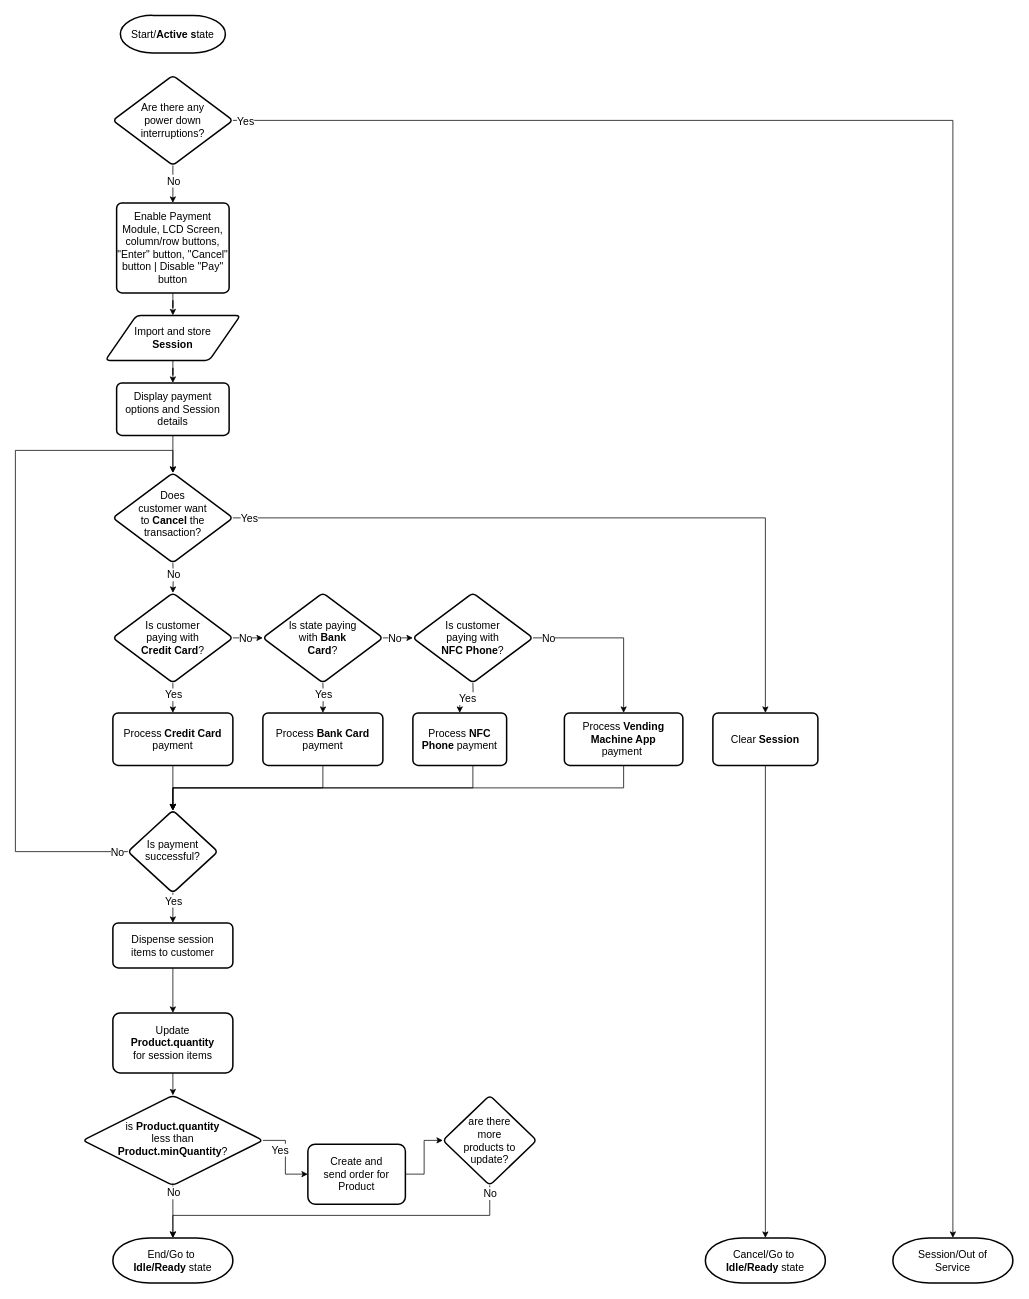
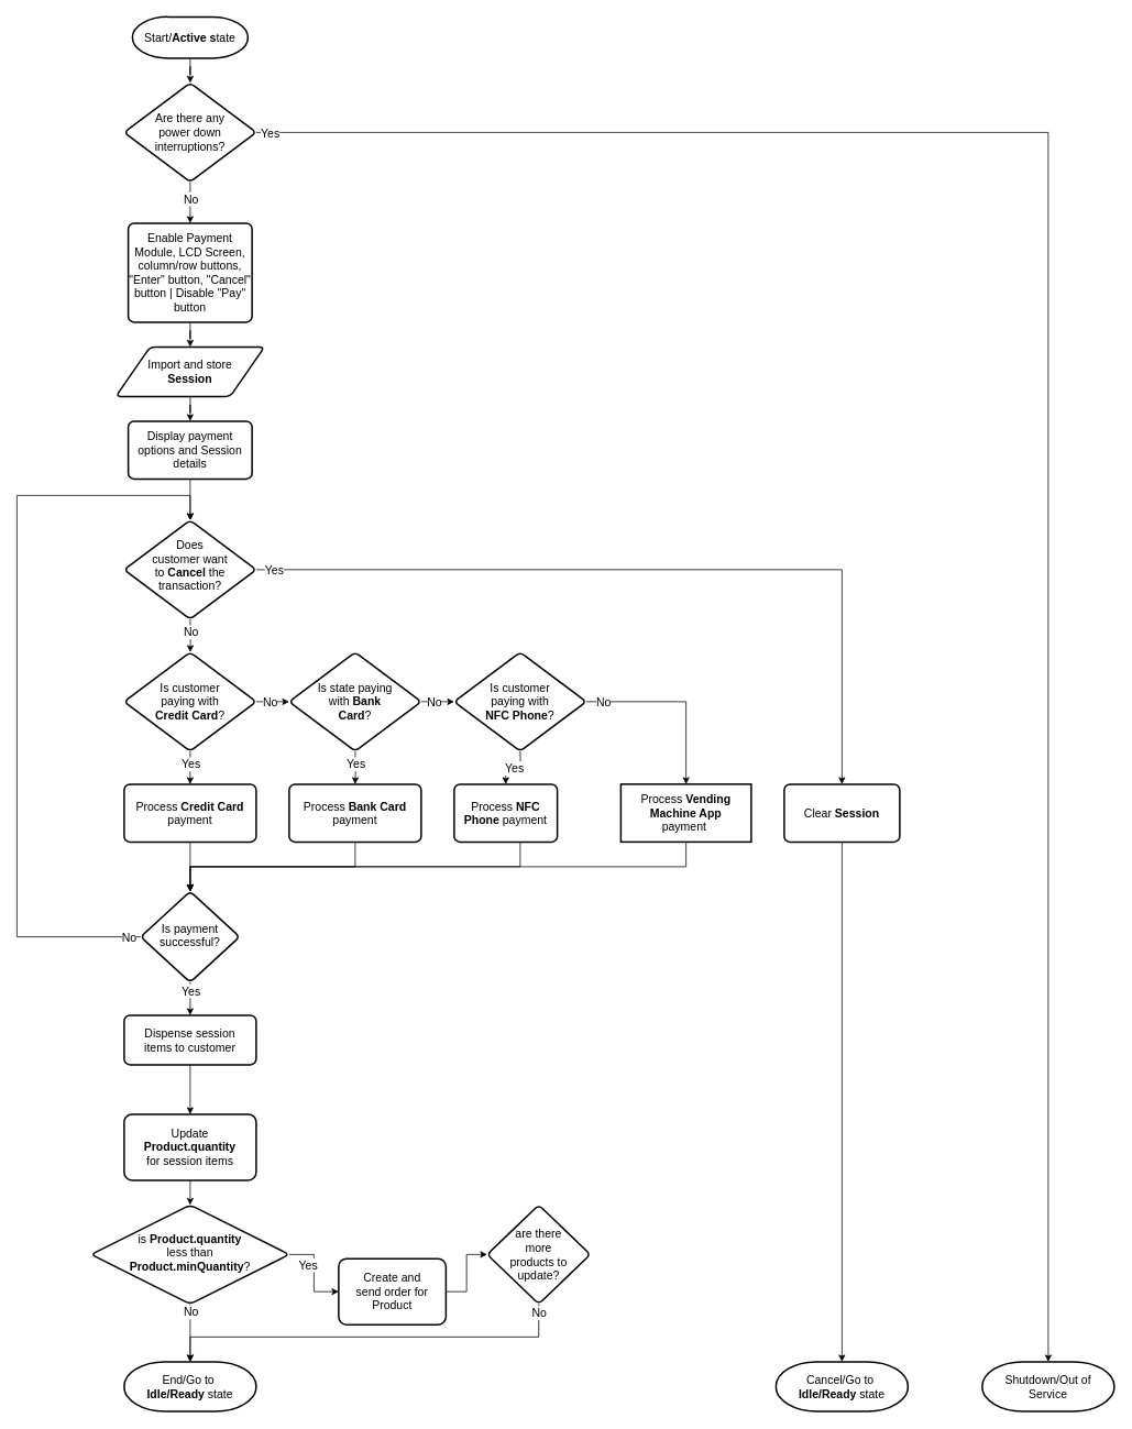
  <mxCell id="0" />
  <mxCell id="1" parent="0" />
+ <mxCell id="2" value="" style="edgeStyle=orthogonalEdgeStyle;rounded=0;orthogonalLoop=1;jettySize=auto;html=1;" edge="1" parent="1" source="3" target="60"><mxGeometry relative="1" as="geometry" /></mxCell>
  <mxCell id="3" value="Start/&lt;b style=&quot;font-size: 14px;&quot;&gt;Active s&lt;/b&gt;tate" style="strokeWidth=2;html=1;shape=mxgraph.flowchart.terminator;whiteSpace=wrap;rounded=0;fontSize=14;align=center;" parent="1" vertex="1"><mxGeometry x="160" y="20" width="140" height="50" as="geometry" /></mxCell>
  <mxCell id="4" value="" style="edgeStyle=orthogonalEdgeStyle;rounded=0;orthogonalLoop=1;jettySize=auto;html=1;fontSize=14;" parent="1" source="5" target="9" edge="1"><mxGeometry relative="1" as="geometry" /></mxCell>
  <mxCell id="5" value="Import and store &lt;b style=&quot;font-size: 14px;&quot;&gt;Session&lt;/b&gt;" style="shape=parallelogram;html=1;strokeWidth=2;perimeter=parallelogramPerimeter;whiteSpace=wrap;rounded=1;arcSize=12;size=0.23;spacing=5;spacingLeft=30;spacingRight=30;align=center;fontSize=14;" parent="1" vertex="1"><mxGeometry x="140" y="420" width="180" height="60" as="geometry" /></mxCell>
  <mxCell id="6" value="" style="edgeStyle=orthogonalEdgeStyle;rounded=0;orthogonalLoop=1;jettySize=auto;html=1;entryX=0.5;entryY=0;entryDx=0;entryDy=0;fontSize=14;" parent="1" target="19" edge="1"><mxGeometry relative="1" as="geometry"><mxPoint x="230" y="750" as="sourcePoint" /><mxPoint x="230" y="790" as="targetPoint" /></mxGeometry></mxCell>
  <mxCell id="7" value="No" style="edgeLabel;html=1;align=center;verticalAlign=middle;resizable=0;points=[];fontSize=14;" parent="6" vertex="1" connectable="0"><mxGeometry x="-0.028" y="1" relative="1" as="geometry"><mxPoint x="-1" y="-4" as="offset" /></mxGeometry></mxCell>
  <mxCell id="8" value="" style="edgeStyle=orthogonalEdgeStyle;rounded=0;orthogonalLoop=1;jettySize=auto;html=1;entryX=0.5;entryY=0;entryDx=0;entryDy=0;fontSize=14;" parent="1" source="9" target="12" edge="1"><mxGeometry relative="1" as="geometry"><mxPoint x="230" y="600" as="targetPoint" /></mxGeometry></mxCell>
  <mxCell id="9" value="Display payment options and Session details" style="rounded=1;whiteSpace=wrap;html=1;absoluteArcSize=1;arcSize=14;strokeWidth=2;fontSize=14;" parent="1" vertex="1"><mxGeometry x="155" y="510" width="150" height="70" as="geometry" /></mxCell>
  <mxCell id="10" style="edgeStyle=orthogonalEdgeStyle;rounded=0;orthogonalLoop=1;jettySize=auto;html=1;entryX=0.5;entryY=0;entryDx=0;entryDy=0;fontSize=14;" parent="1" source="12" target="14" edge="1"><mxGeometry relative="1" as="geometry" /></mxCell>
  <mxCell id="11" value="Yes" style="edgeLabel;html=1;align=center;verticalAlign=middle;resizable=0;points=[];fontSize=14;" parent="10" vertex="1" connectable="0"><mxGeometry x="-0.956" y="-1" relative="1" as="geometry"><mxPoint y="-1" as="offset" /></mxGeometry></mxCell>
  <mxCell id="12" value="Does customer want to &lt;b style=&quot;font-size: 14px;&quot;&gt;C&lt;span style=&quot;font-size: 14px;&quot;&gt;ancel &lt;/span&gt;&lt;/b&gt;the transaction?" style="rhombus;whiteSpace=wrap;html=1;strokeWidth=2;rounded=1;arcSize=12;spacing=5;spacingLeft=30;spacingRight=30;fontSize=14;spacingBottom=10;" parent="1" vertex="1"><mxGeometry x="150" y="630" width="160" height="120" as="geometry" /></mxCell>
  <mxCell id="13" value="" style="edgeStyle=orthogonalEdgeStyle;rounded=0;orthogonalLoop=1;jettySize=auto;html=1;entryX=0.5;entryY=0;entryDx=0;entryDy=0;entryPerimeter=0;fontSize=14;" parent="1" source="14" target="65" edge="1"><mxGeometry relative="1" as="geometry"><mxPoint x="1020" y="1050" as="targetPoint" /><Array as="points"><mxPoint x="1020" y="1640" /><mxPoint x="1020" y="1640" /></Array></mxGeometry></mxCell>
  <mxCell id="14" value="Clear &lt;b style=&quot;font-size: 14px;&quot;&gt;Session&lt;/b&gt;" style="rounded=1;whiteSpace=wrap;html=1;absoluteArcSize=1;arcSize=14;strokeWidth=2;fontSize=14;spacing=5;spacingLeft=2;spacingRight=2;" parent="1" vertex="1"><mxGeometry x="950" y="950" width="140" height="70" as="geometry" /></mxCell>
  <mxCell id="15" value="" style="edgeStyle=orthogonalEdgeStyle;rounded=0;orthogonalLoop=1;jettySize=auto;html=1;fontSize=14;" parent="1" source="19" target="22" edge="1"><mxGeometry relative="1" as="geometry" /></mxCell>
  <mxCell id="16" value="No" style="edgeLabel;html=1;align=center;verticalAlign=middle;resizable=0;points=[];fontSize=14;" parent="15" vertex="1" connectable="0"><mxGeometry x="-0.097" y="1" relative="1" as="geometry"><mxPoint x="-2" y="1" as="offset" /></mxGeometry></mxCell>
  <mxCell id="17" value="" style="edgeStyle=orthogonalEdgeStyle;rounded=0;orthogonalLoop=1;jettySize=auto;html=1;fontSize=14;" parent="1" source="19" target="25" edge="1"><mxGeometry relative="1" as="geometry" /></mxCell>
  <mxCell id="18" value="Yes" style="edgeLabel;html=1;align=center;verticalAlign=middle;resizable=0;points=[];fontSize=14;" parent="17" vertex="1" connectable="0"><mxGeometry x="-0.08" y="2" relative="1" as="geometry"><mxPoint x="-2" y="-3" as="offset" /></mxGeometry></mxCell>
  <mxCell id="19" value="Is customer paying with &lt;b style=&quot;font-size: 14px;&quot;&gt;Credit Card&lt;/b&gt;?" style="rhombus;whiteSpace=wrap;html=1;strokeWidth=2;rounded=1;arcSize=12;spacing=5;spacingLeft=30;spacingRight=30;fontSize=14;" parent="1" vertex="1"><mxGeometry x="150" y="790" width="160" height="120" as="geometry" /></mxCell>
  <mxCell id="20" value="" style="edgeStyle=orthogonalEdgeStyle;rounded=0;orthogonalLoop=1;jettySize=auto;html=1;fontSize=14;" parent="1" source="22" target="23" edge="1"><mxGeometry relative="1" as="geometry" /></mxCell>
  <mxCell id="21" value="No" style="edgeLabel;html=1;align=center;verticalAlign=middle;resizable=0;points=[];fontSize=14;" parent="20" vertex="1" connectable="0"><mxGeometry x="-0.045" y="1" relative="1" as="geometry"><mxPoint x="-4" y="1" as="offset" /></mxGeometry></mxCell>
  <mxCell id="22" value="Is state paying with &lt;b style=&quot;font-size: 14px;&quot;&gt;Bank Card&lt;/b&gt;?" style="rhombus;whiteSpace=wrap;html=1;strokeWidth=2;rounded=1;arcSize=12;spacing=5;spacingLeft=30;spacingRight=30;fontSize=14;" parent="1" vertex="1"><mxGeometry x="350" y="790" width="160" height="120" as="geometry" /></mxCell>
  <mxCell id="23" value="Is customer paying with &lt;b style=&quot;font-size: 14px;&quot;&gt;NFC Phone&lt;/b&gt;?" style="rhombus;whiteSpace=wrap;html=1;strokeWidth=2;rounded=1;arcSize=12;spacing=5;spacingLeft=30;spacingRight=30;fontSize=14;" parent="1" vertex="1"><mxGeometry x="550" y="790" width="160" height="120" as="geometry" /></mxCell>
  <mxCell id="24" value="" style="edgeStyle=orthogonalEdgeStyle;rounded=0;orthogonalLoop=1;jettySize=auto;html=1;entryX=0.5;entryY=0;entryDx=0;entryDy=0;fontSize=14;" parent="1" source="25" target="42" edge="1"><mxGeometry relative="1" as="geometry"><mxPoint x="230" y="1070" as="targetPoint" /></mxGeometry></mxCell>
  <mxCell id="25" value="Process&amp;nbsp;&lt;b style=&quot;border-color: var(--border-color); font-size: 14px;&quot;&gt;Credit Card &lt;/b&gt;&lt;span style=&quot;border-color: var(--border-color); font-size: 14px;&quot;&gt;payment&lt;/span&gt;" style="rounded=1;whiteSpace=wrap;html=1;absoluteArcSize=1;arcSize=14;strokeWidth=2;fontSize=14;spacing=5;spacingLeft=2;spacingRight=2;" parent="1" vertex="1"><mxGeometry x="150" y="950" width="160" height="70" as="geometry" /></mxCell>
  <mxCell id="26" value="" style="edgeStyle=orthogonalEdgeStyle;rounded=0;orthogonalLoop=1;jettySize=auto;html=1;fontSize=14;" parent="1" target="28" edge="1"><mxGeometry relative="1" as="geometry"><mxPoint x="430" y="910" as="sourcePoint" /></mxGeometry></mxCell>
  <mxCell id="27" value="Yes" style="edgeLabel;html=1;align=center;verticalAlign=middle;resizable=0;points=[];fontSize=14;" parent="26" vertex="1" connectable="0"><mxGeometry x="-0.08" y="2" relative="1" as="geometry"><mxPoint x="-2" y="-3" as="offset" /></mxGeometry></mxCell>
  <mxCell id="28" value="Process &lt;b style=&quot;font-size: 14px;&quot;&gt;Bank Card&lt;/b&gt; payment" style="rounded=1;whiteSpace=wrap;html=1;absoluteArcSize=1;arcSize=14;strokeWidth=2;fontSize=14;spacing=5;spacingLeft=2;spacingRight=2;" parent="1" vertex="1"><mxGeometry x="350" y="950" width="160" height="70" as="geometry" /></mxCell>
  <mxCell id="29" value="" style="edgeStyle=orthogonalEdgeStyle;rounded=0;orthogonalLoop=1;jettySize=auto;html=1;fontSize=14;" parent="1" target="32" edge="1"><mxGeometry relative="1" as="geometry"><mxPoint x="630" y="910" as="sourcePoint" /></mxGeometry></mxCell>
  <mxCell id="30" value="Yes" style="edgeLabel;html=1;align=center;verticalAlign=middle;resizable=0;points=[];fontSize=14;" parent="29" vertex="1" connectable="0"><mxGeometry x="-0.08" y="2" relative="1" as="geometry"><mxPoint x="-2" y="-3" as="offset" /></mxGeometry></mxCell>
  <mxCell id="31" style="edgeStyle=orthogonalEdgeStyle;rounded=0;orthogonalLoop=1;jettySize=auto;html=1;entryX=0.5;entryY=0;entryDx=0;entryDy=0;fontSize=14;" parent="1" source="32" target="42" edge="1"><mxGeometry relative="1" as="geometry"><mxPoint x="230" y="1070" as="targetPoint" /><Array as="points"><mxPoint x="630" y="1050" /><mxPoint x="230" y="1050" /></Array></mxGeometry></mxCell>
  <mxCell id="32" value="Process &lt;b style=&quot;font-size: 14px;&quot;&gt;NFC Phone&lt;/b&gt; payment" style="rounded=1;whiteSpace=wrap;html=1;absoluteArcSize=1;arcSize=14;strokeWidth=2;fontSize=14;spacing=5;spacingLeft=2;spacingRight=2;" parent="1" vertex="1"><mxGeometry x="550" y="950" width="125" height="70" as="geometry" /></mxCell>
  <mxCell id="33" value="" style="edgeStyle=orthogonalEdgeStyle;rounded=0;orthogonalLoop=1;jettySize=auto;html=1;exitX=1;exitY=0.5;exitDx=0;exitDy=0;fontSize=14;" parent="1" source="23" target="35" edge="1"><mxGeometry relative="1" as="geometry"><mxPoint x="840" y="910" as="sourcePoint" /></mxGeometry></mxCell>
  <mxCell id="34" value="No" style="edgeLabel;html=1;align=center;verticalAlign=middle;resizable=0;points=[];fontSize=14;" parent="33" vertex="1" connectable="0"><mxGeometry x="-0.08" y="2" relative="1" as="geometry"><mxPoint x="-82" y="2" as="offset" /></mxGeometry></mxCell>
- <mxCell id="35" value="Process&amp;nbsp;&lt;b style=&quot;font-size: 14px;&quot;&gt;Vending Machine App&lt;/b&gt; payment&amp;nbsp;" style="rounded=1;whiteSpace=wrap;html=1;absoluteArcSize=1;arcSize=14;strokeWidth=2;fontSize=14;spacing=5;spacingLeft=2;spacingRight=2;" parent="1" vertex="1"><mxGeometry x="752" y="950" width="158" height="70" as="geometry" /></mxCell>
+ <mxCell id="35" value="Process&amp;nbsp;&lt;b style=&quot;font-size: 14px;&quot;&gt;Vending Machine App&lt;/b&gt; payment&amp;nbsp;" style="whiteSpace=wrap;html=1;absoluteArcSize=1;arcSize=14;strokeWidth=2;fontSize=14;spacing=5;spacingLeft=2;spacingRight=2;rounded=0;" parent="1" vertex="1"><mxGeometry x="752" y="950" width="158" height="70" as="geometry" /></mxCell>
  <mxCell id="36" style="edgeStyle=orthogonalEdgeStyle;rounded=0;orthogonalLoop=1;jettySize=auto;html=1;entryX=0.5;entryY=0;entryDx=0;entryDy=0;fontSize=14;" parent="1" source="28" target="42" edge="1"><mxGeometry relative="1" as="geometry"><mxPoint x="230" y="1070" as="targetPoint" /><Array as="points"><mxPoint x="430" y="1050" /><mxPoint x="230" y="1050" /></Array></mxGeometry></mxCell>
  <mxCell id="37" style="edgeStyle=orthogonalEdgeStyle;rounded=0;orthogonalLoop=1;jettySize=auto;html=1;entryX=0.5;entryY=0;entryDx=0;entryDy=0;fontSize=14;" parent="1" source="35" target="42" edge="1"><mxGeometry relative="1" as="geometry"><mxPoint x="230" y="1070" as="targetPoint" /><Array as="points"><mxPoint x="831" y="1050" /><mxPoint x="230" y="1050" /></Array></mxGeometry></mxCell>
  <mxCell id="38" value="" style="edgeStyle=orthogonalEdgeStyle;rounded=0;orthogonalLoop=1;jettySize=auto;html=1;entryX=0.5;entryY=0;entryDx=0;entryDy=0;fontSize=14;" parent="1" source="42" target="46" edge="1"><mxGeometry relative="1" as="geometry"><mxPoint x="230.059" y="1220" as="targetPoint" /></mxGeometry></mxCell>
  <mxCell id="39" value="Yes" style="edgeLabel;html=1;align=center;verticalAlign=middle;resizable=0;points=[];fontSize=14;" parent="38" vertex="1" connectable="0"><mxGeometry x="0.246" relative="1" as="geometry"><mxPoint y="-15" as="offset" /></mxGeometry></mxCell>
  <mxCell id="40" style="edgeStyle=orthogonalEdgeStyle;rounded=0;orthogonalLoop=1;jettySize=auto;html=1;entryX=0.5;entryY=0;entryDx=0;entryDy=0;fontSize=14;" parent="1" source="42" target="12" edge="1"><mxGeometry relative="1" as="geometry"><Array as="points"><mxPoint x="20" y="1135" /><mxPoint x="20" y="600" /><mxPoint x="230" y="600" /></Array></mxGeometry></mxCell>
  <mxCell id="41" value="No" style="edgeLabel;html=1;align=center;verticalAlign=middle;resizable=0;points=[];fontSize=14;" parent="40" vertex="1" connectable="0"><mxGeometry x="-0.964" y="1" relative="1" as="geometry"><mxPoint x="2" y="-1" as="offset" /></mxGeometry></mxCell>
  <mxCell id="42" value="Is payment successful?" style="rhombus;whiteSpace=wrap;html=1;strokeWidth=2;rounded=1;arcSize=12;spacing=0;spacingLeft=30;spacingRight=30;fontSize=14;spacingBottom=5;" parent="1" vertex="1"><mxGeometry x="170" y="1080" width="120" height="110" as="geometry" /></mxCell>
  <mxCell id="43" value="" style="edgeStyle=orthogonalEdgeStyle;rounded=0;orthogonalLoop=1;jettySize=auto;html=1;fontSize=14;" parent="1" source="44" edge="1"><mxGeometry relative="1" as="geometry"><mxPoint x="230.059" y="1460" as="targetPoint" /></mxGeometry></mxCell>
  <mxCell id="44" value="Update &lt;b style=&quot;font-size: 14px;&quot;&gt;Product.quantity&lt;/b&gt; for session items" style="whiteSpace=wrap;html=1;fontSize=14;strokeWidth=2;rounded=1;arcSize=12;spacing=0;spacingLeft=20;spacingRight=20;spacingBottom=0;align=center;" parent="1" vertex="1"><mxGeometry x="150" y="1350" width="160" height="80" as="geometry" /></mxCell>
  <mxCell id="45" value="" style="edgeStyle=orthogonalEdgeStyle;rounded=0;orthogonalLoop=1;jettySize=auto;html=1;fontSize=14;" parent="1" source="46" target="44" edge="1"><mxGeometry relative="1" as="geometry" /></mxCell>
  <mxCell id="46" value="Dispense session items to customer" style="whiteSpace=wrap;html=1;fontSize=14;strokeWidth=2;rounded=1;arcSize=12;spacing=0;spacingLeft=20;spacingRight=20;spacingBottom=0;align=center;" parent="1" vertex="1"><mxGeometry x="150" y="1230" width="160" height="60" as="geometry" /></mxCell>
  <mxCell id="47" value="" style="edgeStyle=orthogonalEdgeStyle;rounded=0;orthogonalLoop=1;jettySize=auto;html=1;fontSize=14;" parent="1" source="51" target="53" edge="1"><mxGeometry relative="1" as="geometry" /></mxCell>
  <mxCell id="48" value="Yes" style="edgeLabel;html=1;align=center;verticalAlign=middle;resizable=0;points=[];fontSize=14;" parent="47" vertex="1" connectable="0"><mxGeometry x="-0.151" y="-3" relative="1" as="geometry"><mxPoint x="-5" y="-3" as="offset" /></mxGeometry></mxCell>
  <mxCell id="49" value="" style="edgeStyle=orthogonalEdgeStyle;rounded=0;orthogonalLoop=1;jettySize=auto;html=1;entryX=0.5;entryY=0;entryDx=0;entryDy=0;entryPerimeter=0;fontSize=14;" parent="1" source="51" target="56" edge="1"><mxGeometry relative="1" as="geometry"><mxPoint x="230" y="1650" as="targetPoint" /></mxGeometry></mxCell>
  <mxCell id="50" value="No" style="edgeLabel;html=1;align=center;verticalAlign=middle;resizable=0;points=[];fontSize=14;" parent="49" vertex="1" connectable="0"><mxGeometry x="-0.506" y="4" relative="1" as="geometry"><mxPoint x="-4" y="-8" as="offset" /></mxGeometry></mxCell>
  <mxCell id="51" value="is &lt;b style=&quot;font-size: 14px;&quot;&gt;Product.quantity&lt;/b&gt; less than &lt;b style=&quot;font-size: 14px;&quot;&gt;Product.minQuantity&lt;/b&gt;?" style="rhombus;whiteSpace=wrap;html=1;strokeWidth=2;rounded=1;arcSize=12;spacing=0;spacingLeft=60;spacingRight=60;fontSize=14;spacingBottom=5;" parent="1" vertex="1"><mxGeometry x="110" y="1460" width="240" height="120" as="geometry" /></mxCell>
  <mxCell id="52" value="" style="edgeStyle=orthogonalEdgeStyle;rounded=0;orthogonalLoop=1;jettySize=auto;html=1;fontSize=14;" parent="1" source="53" target="57" edge="1"><mxGeometry relative="1" as="geometry" /></mxCell>
  <mxCell id="53" value="Create and send order for Product" style="whiteSpace=wrap;html=1;fontSize=14;strokeWidth=2;rounded=1;arcSize=12;spacing=0;spacingLeft=15;spacingRight=15;spacingBottom=0;" parent="1" vertex="1"><mxGeometry x="410" y="1525" width="130" height="80" as="geometry" /></mxCell>
  <mxCell id="54" style="edgeStyle=orthogonalEdgeStyle;rounded=0;orthogonalLoop=1;jettySize=auto;html=1;entryX=0.5;entryY=0;entryDx=0;entryDy=0;entryPerimeter=0;exitX=0.5;exitY=1;exitDx=0;exitDy=0;fontSize=14;" parent="1" source="57" target="56" edge="1"><mxGeometry relative="1" as="geometry"><mxPoint x="230" y="1650" as="targetPoint" /><Array as="points"><mxPoint x="653" y="1620" /><mxPoint x="230" y="1620" /></Array><mxPoint x="653" y="1590" as="sourcePoint" /></mxGeometry></mxCell>
  <mxCell id="55" value="No" style="edgeLabel;html=1;align=center;verticalAlign=middle;resizable=0;points=[];fontSize=14;" parent="54" vertex="1" connectable="0"><mxGeometry x="-0.949" y="1" relative="1" as="geometry"><mxPoint x="-1" y="-3" as="offset" /></mxGeometry></mxCell>
  <mxCell id="56" value="End/Go to&amp;nbsp;&lt;br style=&quot;font-size: 14px;&quot;&gt;&lt;b style=&quot;font-size: 14px;&quot;&gt;Idle/Ready&lt;/b&gt; state" style="strokeWidth=2;html=1;shape=mxgraph.flowchart.terminator;whiteSpace=wrap;rounded=0;fontSize=14;align=center;spacingLeft=15;spacingRight=15;" parent="1" vertex="1"><mxGeometry x="150" y="1650" width="160" height="60" as="geometry" /></mxCell>
  <mxCell id="57" value="are there more products to update?" style="rhombus;whiteSpace=wrap;html=1;fontSize=14;strokeWidth=2;rounded=1;arcSize=12;spacing=0;spacingLeft=20;spacingRight=20;spacingBottom=0;" parent="1" vertex="1"><mxGeometry x="590" y="1460" width="125" height="120" as="geometry" /></mxCell>
  <mxCell id="58" value="" style="edgeStyle=orthogonalEdgeStyle;rounded=0;orthogonalLoop=1;jettySize=auto;html=1;" edge="1" parent="1" source="60" target="64"><mxGeometry relative="1" as="geometry" /></mxCell>
  <mxCell id="59" value="No" style="edgeLabel;html=1;align=center;verticalAlign=middle;resizable=0;points=[];fontSize=14;" vertex="1" connectable="0" parent="58"><mxGeometry x="-0.62" relative="1" as="geometry"><mxPoint y="10" as="offset" /></mxGeometry></mxCell>
  <mxCell id="60" value="Are there any power down interruptions?" style="rhombus;whiteSpace=wrap;html=1;strokeWidth=2;rounded=1;arcSize=12;spacing=5;spacingLeft=30;spacingRight=30;fontSize=14;" vertex="1" parent="1"><mxGeometry x="150" y="100" width="160" height="120" as="geometry" /></mxCell>
  <mxCell id="61" style="edgeStyle=orthogonalEdgeStyle;rounded=0;orthogonalLoop=1;jettySize=auto;html=1;entryX=0.5;entryY=0;entryDx=0;entryDy=0;entryPerimeter=0;exitX=1;exitY=0.5;exitDx=0;exitDy=0;" edge="1" parent="1" source="60" target="66"><mxGeometry relative="1" as="geometry"><Array as="points"><mxPoint x="1270" y="160" /><mxPoint x="1270" y="1650" /></Array></mxGeometry></mxCell>
  <mxCell id="62" value="Yes" style="edgeLabel;html=1;align=center;verticalAlign=middle;resizable=0;points=[];fontSize=14;" vertex="1" connectable="0" parent="61"><mxGeometry x="-0.987" y="-1" relative="1" as="geometry"><mxPoint as="offset" /></mxGeometry></mxCell>
  <mxCell id="63" value="" style="edgeStyle=orthogonalEdgeStyle;rounded=0;orthogonalLoop=1;jettySize=auto;html=1;" edge="1" parent="1" source="64" target="5"><mxGeometry relative="1" as="geometry" /></mxCell>
  <mxCell id="64" value="Enable Payment Module, LCD Screen, column/row buttons, &quot;Enter&quot; button, &quot;Cancel&quot; button | Disable &quot;Pay&quot; button" style="rounded=1;whiteSpace=wrap;html=1;absoluteArcSize=1;arcSize=14;strokeWidth=2;fontSize=14;" vertex="1" parent="1"><mxGeometry x="155" y="270" width="150" height="120" as="geometry" /></mxCell>
  <mxCell id="65" value="Cancel/Go to&amp;nbsp;&lt;br style=&quot;font-size: 14px;&quot;&gt;&lt;b style=&quot;font-size: 14px;&quot;&gt;Idle/Ready&lt;/b&gt; state" style="strokeWidth=2;html=1;shape=mxgraph.flowchart.terminator;whiteSpace=wrap;rounded=0;fontSize=14;align=center;spacingLeft=15;spacingRight=15;" vertex="1" parent="1"><mxGeometry x="940" y="1650" width="160" height="60" as="geometry" /></mxCell>
- <mxCell id="66" value="Session/Out of Service" style="strokeWidth=2;html=1;shape=mxgraph.flowchart.terminator;whiteSpace=wrap;rounded=0;fontSize=14;align=center;spacingLeft=15;spacingRight=15;" vertex="1" parent="1"><mxGeometry x="1190" y="1650" width="160" height="60" as="geometry" /></mxCell>
+ <mxCell id="66" value="Shutdown/Out of Service" style="strokeWidth=2;html=1;shape=mxgraph.flowchart.terminator;whiteSpace=wrap;rounded=0;fontSize=14;align=center;spacingLeft=15;spacingRight=15;" vertex="1" parent="1"><mxGeometry x="1190" y="1650" width="160" height="60" as="geometry" /></mxCell>
